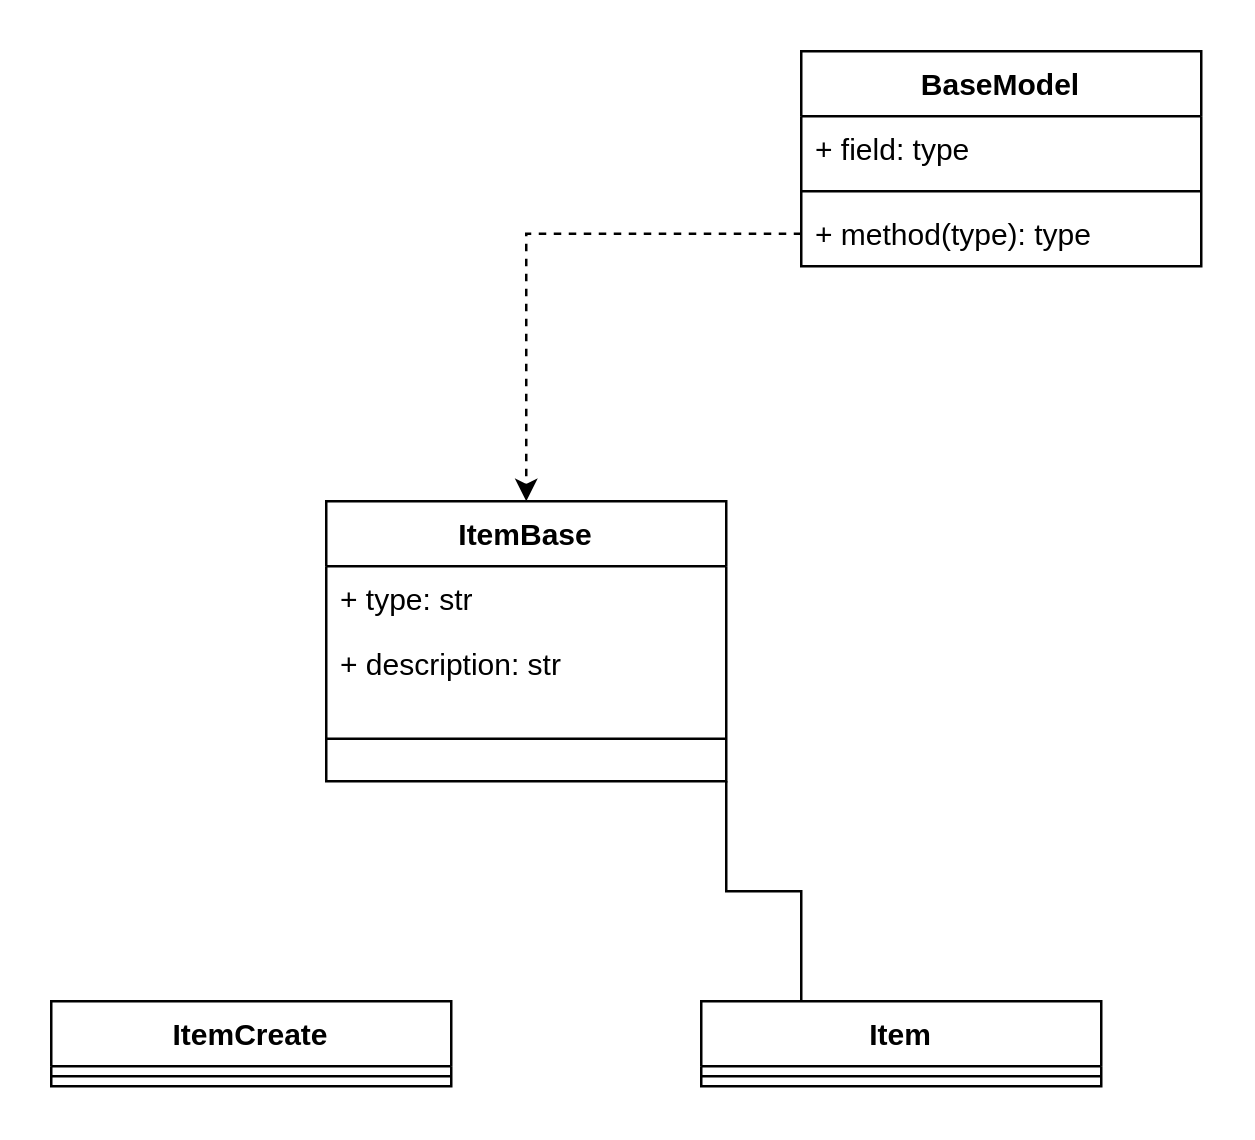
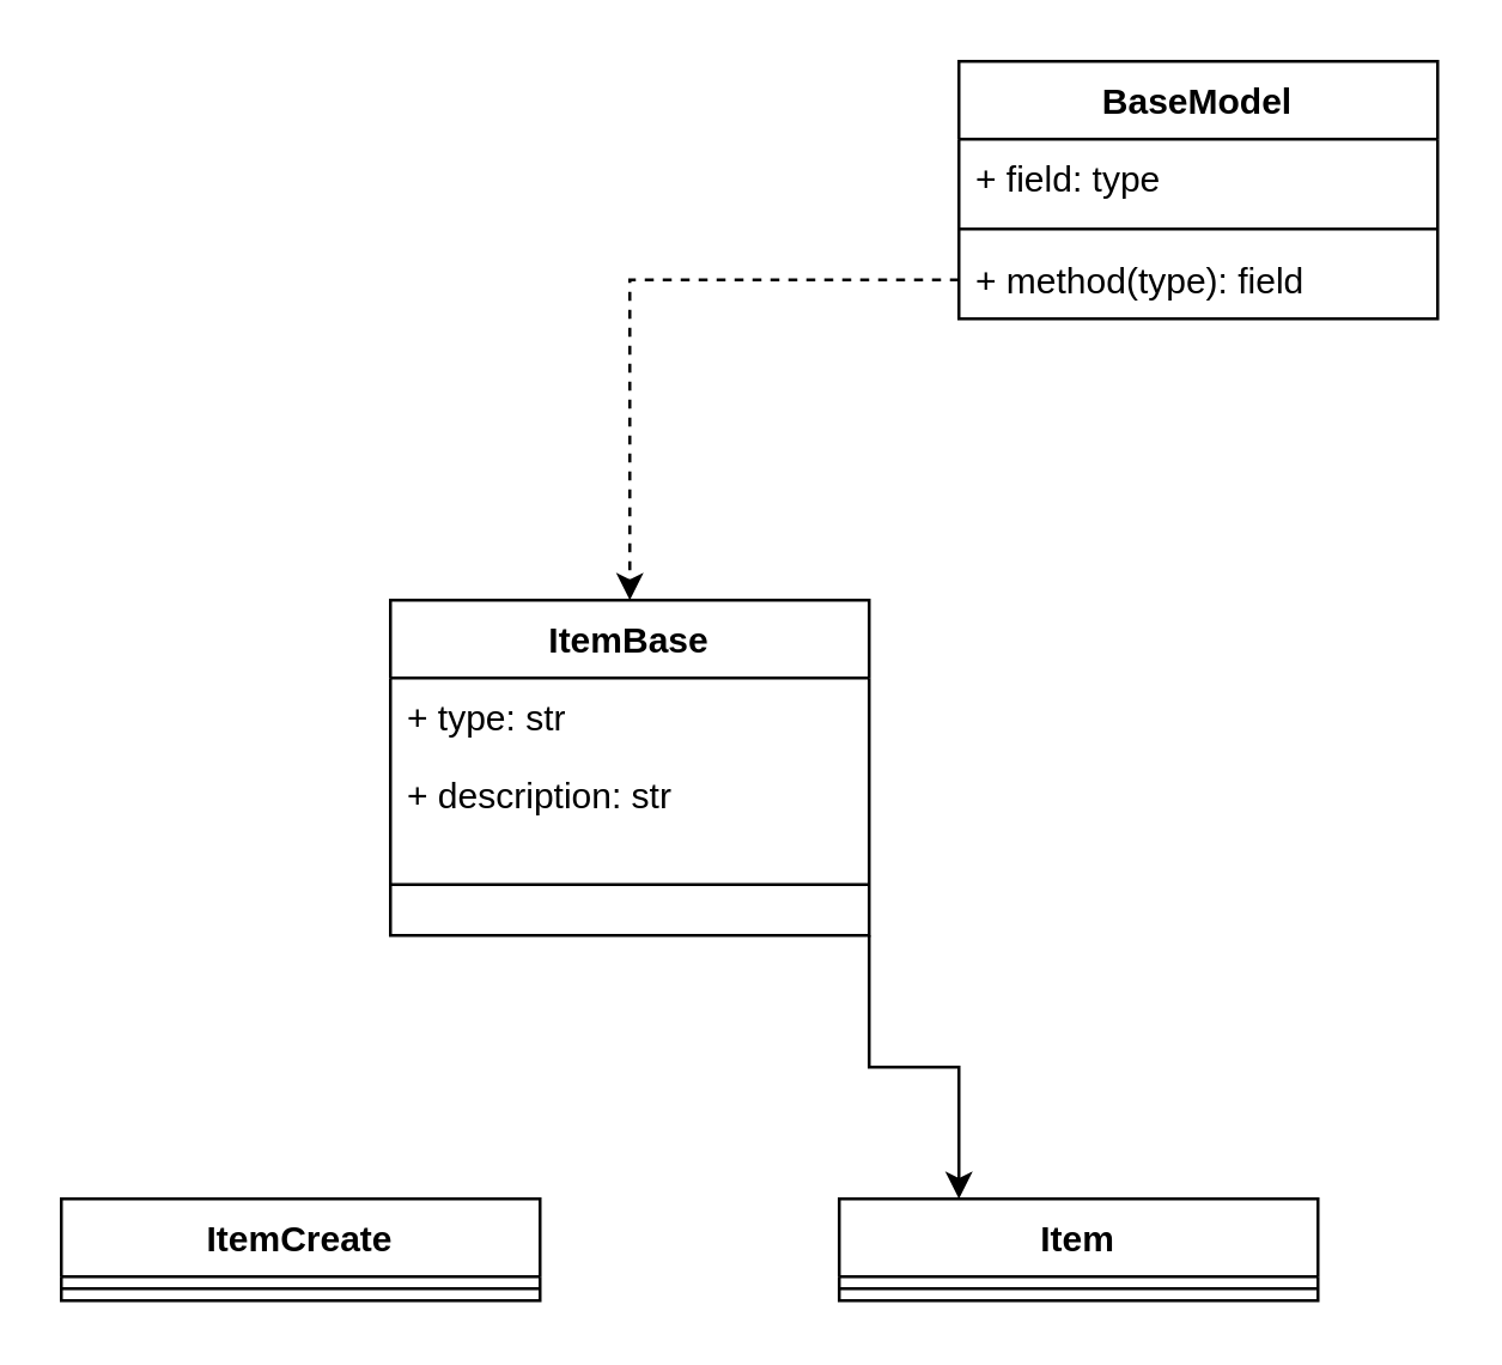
  <mxCell id="0" />
  <mxCell id="1" parent="0" />
  <mxCell id="2" value="BaseModel&#10;" style="swimlane;fontStyle=1;align=center;verticalAlign=top;childLayout=stackLayout;horizontal=1;startSize=26;horizontalStack=0;resizeParent=1;resizeParentMax=0;resizeLast=0;collapsible=1;marginBottom=0;" vertex="1" parent="1"><mxGeometry x="320" y="20" width="160" height="86" as="geometry" /></mxCell>
  <mxCell id="3" value="+ field: type" style="text;strokeColor=none;fillColor=none;align=left;verticalAlign=top;spacingLeft=4;spacingRight=4;overflow=hidden;rotatable=0;points=[[0,0.5],[1,0.5]];portConstraint=eastwest;" vertex="1" parent="2"><mxGeometry y="26" width="160" height="26" as="geometry" /></mxCell>
  <mxCell id="4" value="" style="line;strokeWidth=1;fillColor=none;align=left;verticalAlign=middle;spacingTop=-1;spacingLeft=3;spacingRight=3;rotatable=0;labelPosition=right;points=[];portConstraint=eastwest;" vertex="1" parent="2"><mxGeometry y="52" width="160" height="8" as="geometry" /></mxCell>
- <mxCell id="5" value="+ method(type): type" style="text;strokeColor=none;fillColor=none;align=left;verticalAlign=top;spacingLeft=4;spacingRight=4;overflow=hidden;rotatable=0;points=[[0,0.5],[1,0.5]];portConstraint=eastwest;" vertex="1" parent="2"><mxGeometry y="60" width="160" height="26" as="geometry" /></mxCell>
- <mxCell id="6" style="edgeStyle=orthogonalEdgeStyle;rounded=0;orthogonalLoop=1;jettySize=auto;html=1;exitX=1;exitY=1;exitDx=0;exitDy=0;entryX=0.25;entryY=0;entryDx=0;entryDy=0;endArrow=none;" edge="1" parent="1" source="7" target="14"><mxGeometry relative="1" as="geometry" /></mxCell>
+ <mxCell id="5" value="+ method(type): field" style="text;strokeColor=none;fillColor=none;align=left;verticalAlign=top;spacingLeft=4;spacingRight=4;overflow=hidden;rotatable=0;points=[[0,0.5],[1,0.5]];portConstraint=eastwest;" vertex="1" parent="2"><mxGeometry y="60" width="160" height="26" as="geometry" /></mxCell>
+ <mxCell id="6" style="edgeStyle=orthogonalEdgeStyle;rounded=0;orthogonalLoop=1;jettySize=auto;html=1;exitX=1;exitY=1;exitDx=0;exitDy=0;entryX=0.25;entryY=0;entryDx=0;entryDy=0;" edge="1" parent="1" source="7" target="14"><mxGeometry relative="1" as="geometry" /></mxCell>
  <mxCell id="7" value="ItemBase&#10;" style="swimlane;fontStyle=1;align=center;verticalAlign=top;childLayout=stackLayout;horizontal=1;startSize=26;horizontalStack=0;resizeParent=1;resizeParentMax=0;resizeLast=0;collapsible=1;marginBottom=0;" vertex="1" parent="1"><mxGeometry x="130" y="200" width="160" height="112" as="geometry" /></mxCell>
  <mxCell id="8" value="+ type: str&#10;" style="text;strokeColor=none;fillColor=none;align=left;verticalAlign=top;spacingLeft=4;spacingRight=4;overflow=hidden;rotatable=0;points=[[0,0.5],[1,0.5]];portConstraint=eastwest;" vertex="1" parent="7"><mxGeometry y="26" width="160" height="26" as="geometry" /></mxCell>
  <mxCell id="9" value="+ description: str&#10;" style="text;strokeColor=none;fillColor=none;align=left;verticalAlign=top;spacingLeft=4;spacingRight=4;overflow=hidden;rotatable=0;points=[[0,0.5],[1,0.5]];portConstraint=eastwest;" vertex="1" parent="7"><mxGeometry y="52" width="160" height="26" as="geometry" /></mxCell>
  <mxCell id="10" value="" style="line;strokeWidth=1;fillColor=none;align=left;verticalAlign=middle;spacingTop=-1;spacingLeft=3;spacingRight=3;rotatable=0;labelPosition=right;points=[];portConstraint=eastwest;" vertex="1" parent="7"><mxGeometry y="78" width="160" height="34" as="geometry" /></mxCell>
  <mxCell id="11" style="edgeStyle=orthogonalEdgeStyle;rounded=0;orthogonalLoop=1;jettySize=auto;html=1;exitX=0;exitY=0.5;exitDx=0;exitDy=0;entryX=0.5;entryY=0;entryDx=0;entryDy=0;dashed=1;" edge="1" parent="1" source="5" target="7"><mxGeometry relative="1" as="geometry" /></mxCell>
  <mxCell id="12" value="ItemCreate&#10;&#10;" style="swimlane;fontStyle=1;align=center;verticalAlign=top;childLayout=stackLayout;horizontal=1;startSize=26;horizontalStack=0;resizeParent=1;resizeParentMax=0;resizeLast=0;collapsible=1;marginBottom=0;" vertex="1" parent="1"><mxGeometry x="20" y="400" width="160" height="34" as="geometry" /></mxCell>
  <mxCell id="13" value="" style="line;strokeWidth=1;fillColor=none;align=left;verticalAlign=middle;spacingTop=-1;spacingLeft=3;spacingRight=3;rotatable=0;labelPosition=right;points=[];portConstraint=eastwest;" vertex="1" parent="12"><mxGeometry y="26" width="160" height="8" as="geometry" /></mxCell>
  <mxCell id="14" value="Item&#10;&#10;&#10;" style="swimlane;fontStyle=1;align=center;verticalAlign=top;childLayout=stackLayout;horizontal=1;startSize=26;horizontalStack=0;resizeParent=1;resizeParentMax=0;resizeLast=0;collapsible=1;marginBottom=0;" vertex="1" parent="1"><mxGeometry x="280" y="400" width="160" height="34" as="geometry" /></mxCell>
  <mxCell id="15" value="" style="line;strokeWidth=1;fillColor=none;align=left;verticalAlign=middle;spacingTop=-1;spacingLeft=3;spacingRight=3;rotatable=0;labelPosition=right;points=[];portConstraint=eastwest;" vertex="1" parent="14"><mxGeometry y="26" width="160" height="8" as="geometry" /></mxCell>
